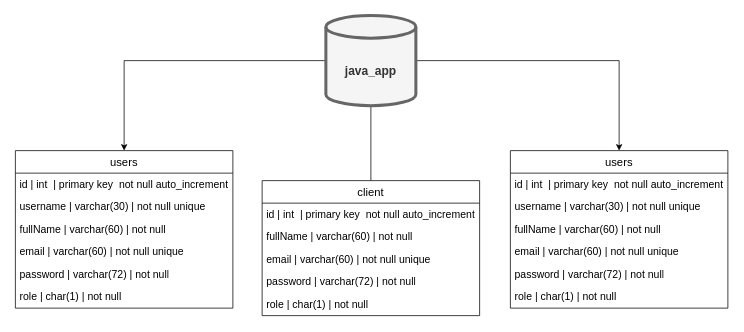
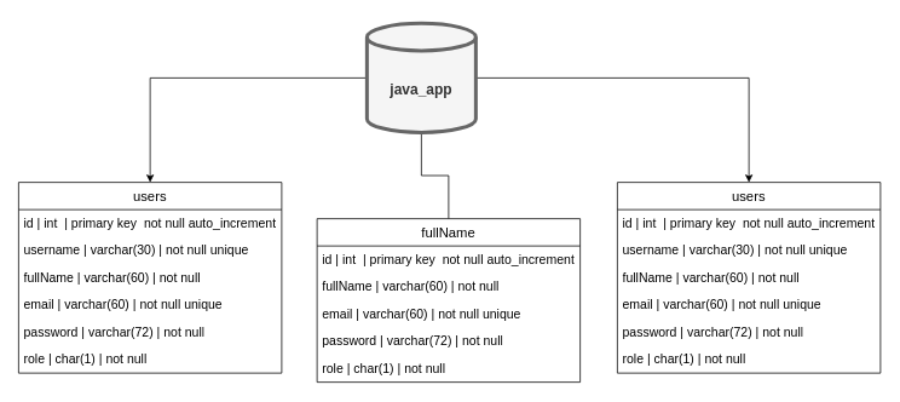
  <mxCell id="0" />
  <mxCell id="1" parent="0" />
  <mxCell id="2" value="" style="edgeStyle=orthogonalEdgeStyle;rounded=0;orthogonalLoop=1;jettySize=auto;html=1;exitX=0;exitY=0.5;exitDx=0;exitDy=0;exitPerimeter=0;" edge="1" parent="1" source="5" target="6"><mxGeometry relative="1" as="geometry" /></mxCell>
  <mxCell id="3" value="" style="edgeStyle=orthogonalEdgeStyle;rounded=0;orthogonalLoop=1;jettySize=auto;html=1;entryX=0.5;entryY=0;entryDx=0;entryDy=0;endArrow=none;" edge="1" parent="1" source="5" target="13"><mxGeometry relative="1" as="geometry" /></mxCell>
  <mxCell id="4" value="" style="edgeStyle=orthogonalEdgeStyle;rounded=0;orthogonalLoop=1;jettySize=auto;html=1;entryX=0.5;entryY=0;entryDx=0;entryDy=0;" edge="1" parent="1" source="5" target="19"><mxGeometry relative="1" as="geometry" /></mxCell>
- <mxCell id="5" value="&lt;font style=&quot;font-size: 16px;&quot;&gt;&lt;b&gt;java_app&lt;/b&gt;&lt;/font&gt;" style="shape=cylinder3;whiteSpace=wrap;html=1;boundedLbl=1;backgroundOutline=1;size=15;fillColor=#f5f5f5;strokeColor=#666666;fontColor=#333333;strokeWidth=4;" vertex="1" parent="1"><mxGeometry x="434" y="20" width="120" height="120" as="geometry" /></mxCell>
+ <mxCell id="5" value="&lt;font style=&quot;font-size: 16px;&quot;&gt;&lt;b&gt;java_app&lt;/b&gt;&lt;/font&gt;" style="shape=cylinder3;whiteSpace=wrap;html=1;boundedLbl=1;backgroundOutline=1;size=15;fillColor=#f5f5f5;strokeColor=#666666;fontColor=#333333;strokeWidth=4;" vertex="1" parent="1"><mxGeometry x="404" y="25" width="120" height="120" as="geometry" /></mxCell>
  <mxCell id="6" value="&lt;font style=&quot;font-size: 15px;&quot;&gt;users&lt;/font&gt;" style="swimlane;fontStyle=0;childLayout=stackLayout;horizontal=1;startSize=30;horizontalStack=0;resizeParent=1;resizeParentMax=0;resizeLast=0;collapsible=1;marginBottom=0;whiteSpace=wrap;html=1;" vertex="1" parent="1"><mxGeometry x="20" y="200" width="290" height="210" as="geometry" /></mxCell>
  <mxCell id="7" value="&lt;span style=&quot;font-size: 14px;&quot;&gt;id | int&amp;nbsp; | primary key&amp;nbsp; not null auto_increment&lt;/span&gt;" style="text;strokeColor=none;fillColor=none;align=left;verticalAlign=middle;spacingLeft=4;spacingRight=4;overflow=hidden;points=[[0,0.5],[1,0.5]];portConstraint=eastwest;rotatable=0;whiteSpace=wrap;html=1;" vertex="1" parent="6"><mxGeometry y="30" width="290" height="30" as="geometry" /></mxCell>
  <mxCell id="8" value="&lt;font style=&quot;font-size: 14px;&quot;&gt;username | varchar(30) | not null unique&lt;/font&gt;" style="text;strokeColor=none;fillColor=none;align=left;verticalAlign=middle;spacingLeft=4;spacingRight=4;overflow=hidden;points=[[0,0.5],[1,0.5]];portConstraint=eastwest;rotatable=0;whiteSpace=wrap;html=1;" vertex="1" parent="6"><mxGeometry y="60" width="290" height="30" as="geometry" /></mxCell>
  <mxCell id="9" value="&lt;font style=&quot;font-size: 14px;&quot;&gt;fullName | varchar(60) | not null&lt;/font&gt;" style="text;strokeColor=none;fillColor=none;align=left;verticalAlign=middle;spacingLeft=4;spacingRight=4;overflow=hidden;points=[[0,0.5],[1,0.5]];portConstraint=eastwest;rotatable=0;whiteSpace=wrap;html=1;" vertex="1" parent="6"><mxGeometry y="90" width="290" height="30" as="geometry" /></mxCell>
  <mxCell id="10" value="&lt;font style=&quot;font-size: 14px;&quot;&gt;email | varchar(60) | not null unique&lt;/font&gt;" style="text;strokeColor=none;fillColor=none;align=left;verticalAlign=middle;spacingLeft=4;spacingRight=4;overflow=hidden;points=[[0,0.5],[1,0.5]];portConstraint=eastwest;rotatable=0;whiteSpace=wrap;html=1;" vertex="1" parent="6"><mxGeometry y="120" width="290" height="30" as="geometry" /></mxCell>
  <mxCell id="11" value="&lt;font style=&quot;font-size: 14px;&quot;&gt;password | varchar(72) | not null&lt;/font&gt;" style="text;strokeColor=none;fillColor=none;align=left;verticalAlign=middle;spacingLeft=4;spacingRight=4;overflow=hidden;points=[[0,0.5],[1,0.5]];portConstraint=eastwest;rotatable=0;whiteSpace=wrap;html=1;" vertex="1" parent="6"><mxGeometry y="150" width="290" height="30" as="geometry" /></mxCell>
  <mxCell id="12" value="&lt;font style=&quot;font-size: 14px;&quot;&gt;role | char(1) | not null&lt;/font&gt;" style="text;strokeColor=none;fillColor=none;align=left;verticalAlign=middle;spacingLeft=4;spacingRight=4;overflow=hidden;points=[[0,0.5],[1,0.5]];portConstraint=eastwest;rotatable=0;whiteSpace=wrap;html=1;" vertex="1" parent="6"><mxGeometry y="180" width="290" height="30" as="geometry" /></mxCell>
- <mxCell id="13" value="&lt;span style=&quot;font-size: 15px;&quot;&gt;client&lt;/span&gt;" style="swimlane;fontStyle=0;childLayout=stackLayout;horizontal=1;startSize=30;horizontalStack=0;resizeParent=1;resizeParentMax=0;resizeLast=0;collapsible=1;marginBottom=0;whiteSpace=wrap;html=1;" vertex="1" parent="1"><mxGeometry x="349" y="240" width="290" height="180" as="geometry" /></mxCell>
+ <mxCell id="13" value="&lt;span style=&quot;font-size: 15px;&quot;&gt;fullName&lt;/span&gt;" style="swimlane;fontStyle=0;childLayout=stackLayout;horizontal=1;startSize=30;horizontalStack=0;resizeParent=1;resizeParentMax=0;resizeLast=0;collapsible=1;marginBottom=0;whiteSpace=wrap;html=1;" vertex="1" parent="1"><mxGeometry x="349" y="240" width="290" height="180" as="geometry" /></mxCell>
  <mxCell id="14" value="&lt;span style=&quot;font-size: 14px;&quot;&gt;id | int&amp;nbsp; | primary key&amp;nbsp; not null auto_increment&lt;/span&gt;" style="text;strokeColor=none;fillColor=none;align=left;verticalAlign=middle;spacingLeft=4;spacingRight=4;overflow=hidden;points=[[0,0.5],[1,0.5]];portConstraint=eastwest;rotatable=0;whiteSpace=wrap;html=1;" vertex="1" parent="13"><mxGeometry y="30" width="290" height="30" as="geometry" /></mxCell>
  <mxCell id="15" value="&lt;font style=&quot;font-size: 14px;&quot;&gt;fullName | varchar(60) | not null&lt;/font&gt;" style="text;strokeColor=none;fillColor=none;align=left;verticalAlign=middle;spacingLeft=4;spacingRight=4;overflow=hidden;points=[[0,0.5],[1,0.5]];portConstraint=eastwest;rotatable=0;whiteSpace=wrap;html=1;" vertex="1" parent="13"><mxGeometry y="60" width="290" height="30" as="geometry" /></mxCell>
  <mxCell id="16" value="&lt;font style=&quot;font-size: 14px;&quot;&gt;email | varchar(60) | not null unique&lt;/font&gt;" style="text;strokeColor=none;fillColor=none;align=left;verticalAlign=middle;spacingLeft=4;spacingRight=4;overflow=hidden;points=[[0,0.5],[1,0.5]];portConstraint=eastwest;rotatable=0;whiteSpace=wrap;html=1;" vertex="1" parent="13"><mxGeometry y="90" width="290" height="30" as="geometry" /></mxCell>
  <mxCell id="17" value="&lt;font style=&quot;font-size: 14px;&quot;&gt;password | varchar(72) | not null&lt;/font&gt;" style="text;strokeColor=none;fillColor=none;align=left;verticalAlign=middle;spacingLeft=4;spacingRight=4;overflow=hidden;points=[[0,0.5],[1,0.5]];portConstraint=eastwest;rotatable=0;whiteSpace=wrap;html=1;" vertex="1" parent="13"><mxGeometry y="120" width="290" height="30" as="geometry" /></mxCell>
  <mxCell id="18" value="&lt;font style=&quot;font-size: 14px;&quot;&gt;role | char(1) | not null&lt;/font&gt;" style="text;strokeColor=none;fillColor=none;align=left;verticalAlign=middle;spacingLeft=4;spacingRight=4;overflow=hidden;points=[[0,0.5],[1,0.5]];portConstraint=eastwest;rotatable=0;whiteSpace=wrap;html=1;" vertex="1" parent="13"><mxGeometry y="150" width="290" height="30" as="geometry" /></mxCell>
  <mxCell id="19" value="&lt;font style=&quot;font-size: 15px;&quot;&gt;users&lt;/font&gt;" style="swimlane;fontStyle=0;childLayout=stackLayout;horizontal=1;startSize=30;horizontalStack=0;resizeParent=1;resizeParentMax=0;resizeLast=0;collapsible=1;marginBottom=0;whiteSpace=wrap;html=1;" vertex="1" parent="1"><mxGeometry x="680" y="200" width="290" height="210" as="geometry" /></mxCell>
  <mxCell id="20" value="&lt;span style=&quot;font-size: 14px;&quot;&gt;id | int&amp;nbsp; | primary key&amp;nbsp; not null auto_increment&lt;/span&gt;" style="text;strokeColor=none;fillColor=none;align=left;verticalAlign=middle;spacingLeft=4;spacingRight=4;overflow=hidden;points=[[0,0.5],[1,0.5]];portConstraint=eastwest;rotatable=0;whiteSpace=wrap;html=1;" vertex="1" parent="19"><mxGeometry y="30" width="290" height="30" as="geometry" /></mxCell>
  <mxCell id="21" value="&lt;font style=&quot;font-size: 14px;&quot;&gt;username | varchar(30) | not null unique&lt;/font&gt;" style="text;strokeColor=none;fillColor=none;align=left;verticalAlign=middle;spacingLeft=4;spacingRight=4;overflow=hidden;points=[[0,0.5],[1,0.5]];portConstraint=eastwest;rotatable=0;whiteSpace=wrap;html=1;" vertex="1" parent="19"><mxGeometry y="60" width="290" height="30" as="geometry" /></mxCell>
  <mxCell id="22" value="&lt;font style=&quot;font-size: 14px;&quot;&gt;fullName | varchar(60) | not null&lt;/font&gt;" style="text;strokeColor=none;fillColor=none;align=left;verticalAlign=middle;spacingLeft=4;spacingRight=4;overflow=hidden;points=[[0,0.5],[1,0.5]];portConstraint=eastwest;rotatable=0;whiteSpace=wrap;html=1;" vertex="1" parent="19"><mxGeometry y="90" width="290" height="30" as="geometry" /></mxCell>
  <mxCell id="23" value="&lt;font style=&quot;font-size: 14px;&quot;&gt;email | varchar(60) | not null unique&lt;/font&gt;" style="text;strokeColor=none;fillColor=none;align=left;verticalAlign=middle;spacingLeft=4;spacingRight=4;overflow=hidden;points=[[0,0.5],[1,0.5]];portConstraint=eastwest;rotatable=0;whiteSpace=wrap;html=1;" vertex="1" parent="19"><mxGeometry y="120" width="290" height="30" as="geometry" /></mxCell>
  <mxCell id="24" value="&lt;font style=&quot;font-size: 14px;&quot;&gt;password | varchar(72) | not null&lt;/font&gt;" style="text;strokeColor=none;fillColor=none;align=left;verticalAlign=middle;spacingLeft=4;spacingRight=4;overflow=hidden;points=[[0,0.5],[1,0.5]];portConstraint=eastwest;rotatable=0;whiteSpace=wrap;html=1;" vertex="1" parent="19"><mxGeometry y="150" width="290" height="30" as="geometry" /></mxCell>
  <mxCell id="25" value="&lt;font style=&quot;font-size: 14px;&quot;&gt;role | char(1) | not null&lt;/font&gt;" style="text;strokeColor=none;fillColor=none;align=left;verticalAlign=middle;spacingLeft=4;spacingRight=4;overflow=hidden;points=[[0,0.5],[1,0.5]];portConstraint=eastwest;rotatable=0;whiteSpace=wrap;html=1;" vertex="1" parent="19"><mxGeometry y="180" width="290" height="30" as="geometry" /></mxCell>
